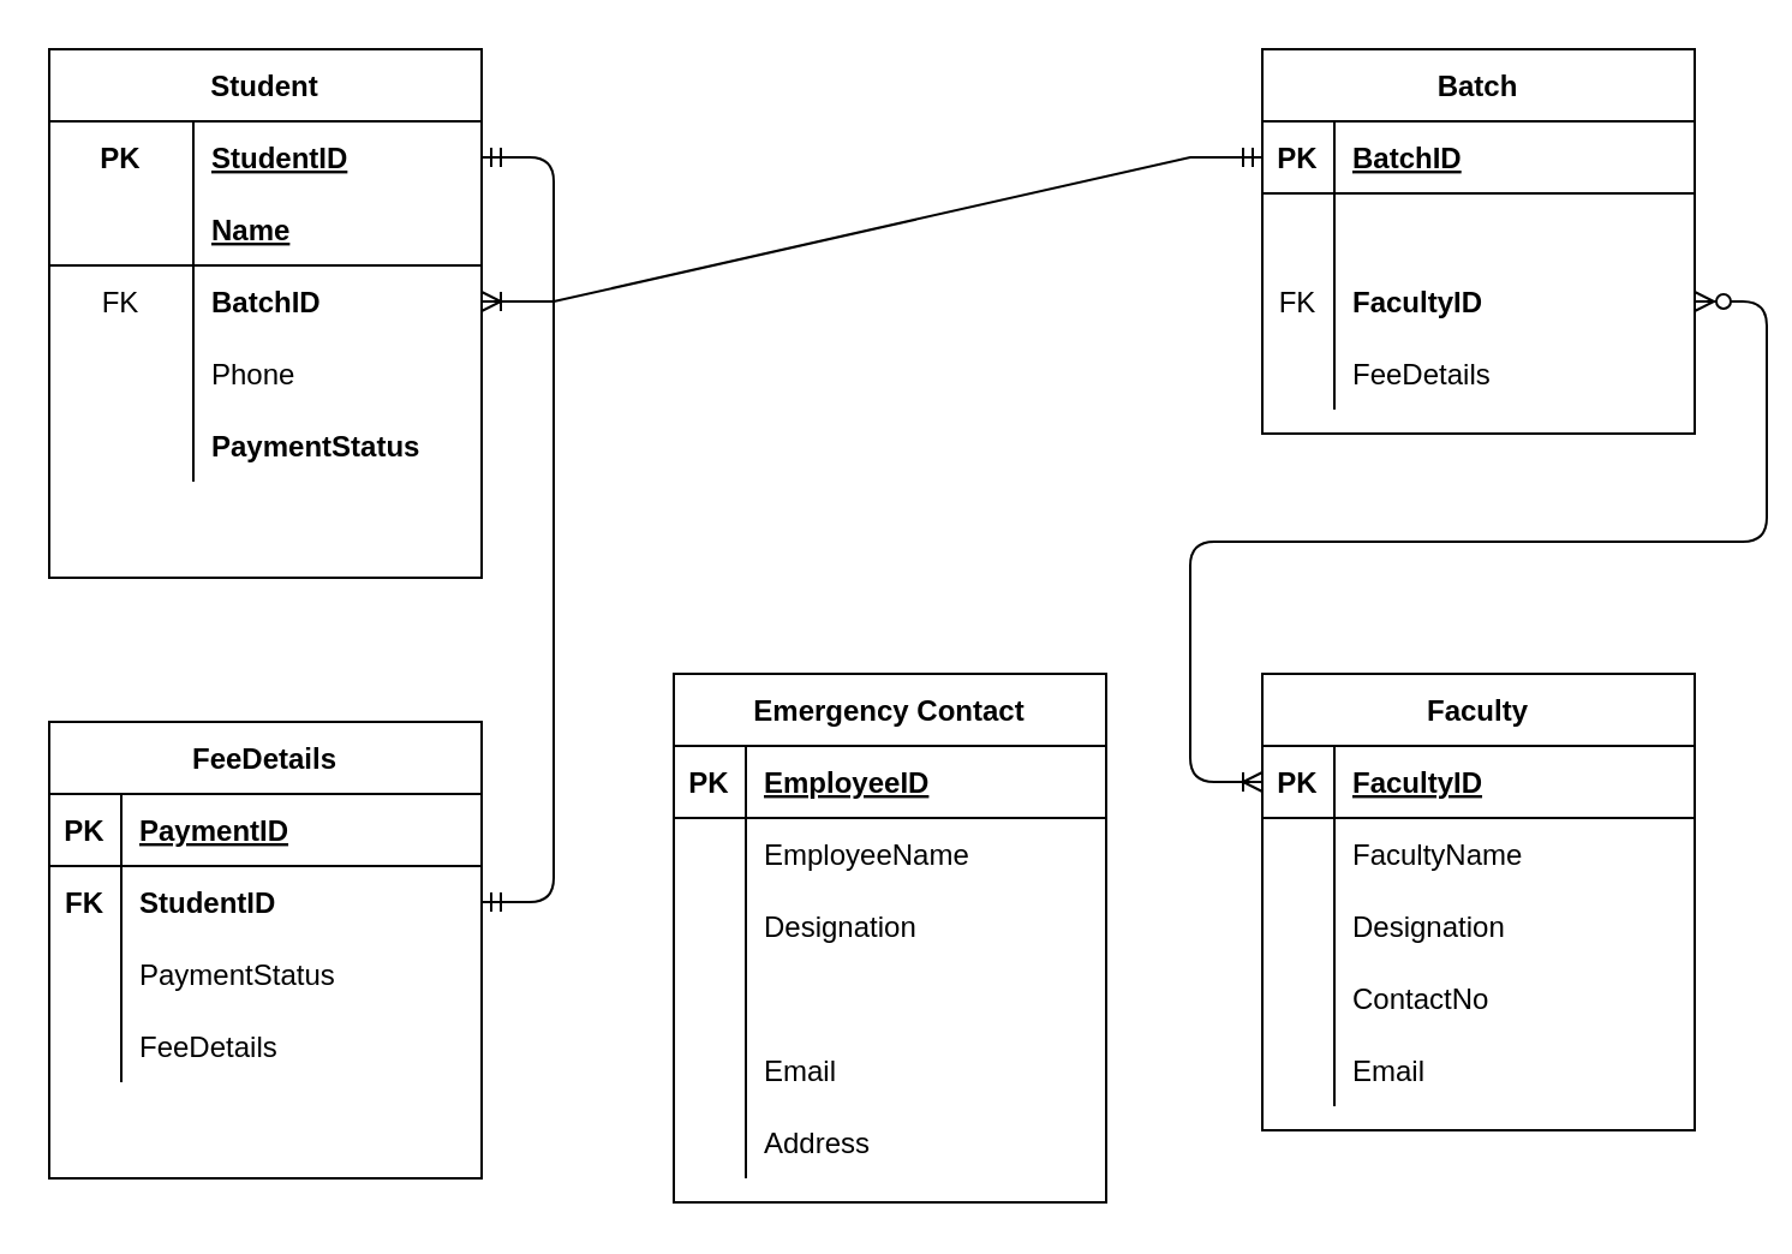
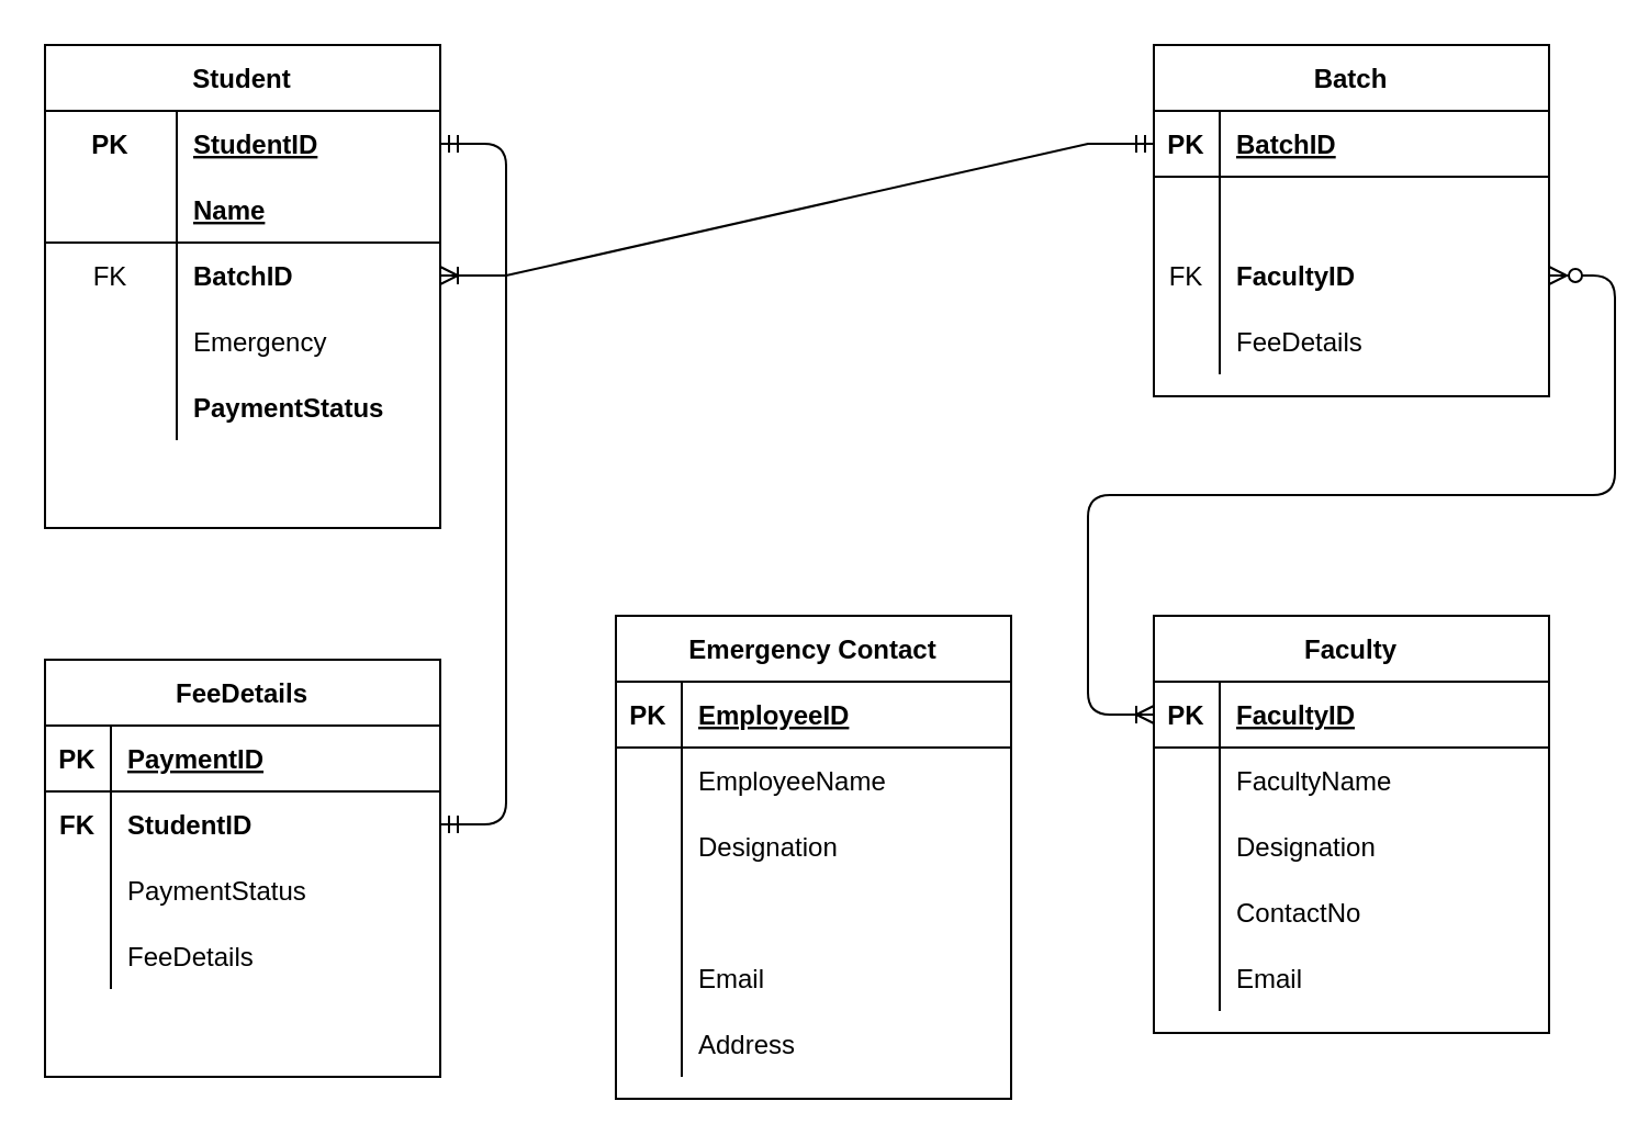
  <mxCell id="0" />
  <mxCell id="1" parent="0" />
  <mxCell id="2" value="Student" style="shape=table;startSize=30;container=1;collapsible=1;childLayout=tableLayout;fixedRows=1;rowLines=0;fontStyle=1;align=center;resizeLast=1;" parent="1" vertex="1"><mxGeometry x="20" y="20" width="180" height="220" as="geometry" /></mxCell>
  <mxCell id="3" value="" style="shape=partialRectangle;collapsible=0;dropTarget=0;pointerEvents=0;fillColor=none;top=0;left=0;bottom=0;right=0;points=[[0,0.5],[1,0.5]];portConstraint=eastwest;" parent="2" vertex="1"><mxGeometry y="30" width="180" height="30" as="geometry" /></mxCell>
  <mxCell id="4" value="PK" style="shape=partialRectangle;connectable=0;fillColor=none;top=0;left=0;bottom=0;right=0;fontStyle=1;overflow=hidden;" parent="3" vertex="1"><mxGeometry width="60" height="30" as="geometry" /></mxCell>
  <mxCell id="5" value="StudentID" style="shape=partialRectangle;connectable=0;fillColor=none;top=0;left=0;bottom=0;right=0;align=left;spacingLeft=6;fontStyle=5;overflow=hidden;" parent="3" vertex="1"><mxGeometry x="60" width="120" height="30" as="geometry" /></mxCell>
  <mxCell id="6" value="" style="shape=partialRectangle;collapsible=0;dropTarget=0;pointerEvents=0;fillColor=none;top=0;left=0;bottom=1;right=0;points=[[0,0.5],[1,0.5]];portConstraint=eastwest;" parent="2" vertex="1"><mxGeometry y="60" width="180" height="30" as="geometry" /></mxCell>
  <mxCell id="7" value="" style="shape=partialRectangle;connectable=0;fillColor=none;top=0;left=0;bottom=0;right=0;fontStyle=1;overflow=hidden;" parent="6" vertex="1"><mxGeometry width="60" height="30" as="geometry" /></mxCell>
  <mxCell id="8" value="Name" style="shape=partialRectangle;connectable=0;fillColor=none;top=0;left=0;bottom=0;right=0;align=left;spacingLeft=6;fontStyle=5;overflow=hidden;" parent="6" vertex="1"><mxGeometry x="60" width="120" height="30" as="geometry" /></mxCell>
  <mxCell id="9" value="" style="shape=partialRectangle;collapsible=0;dropTarget=0;pointerEvents=0;fillColor=none;top=0;left=0;bottom=0;right=0;points=[[0,0.5],[1,0.5]];portConstraint=eastwest;" parent="2" vertex="1"><mxGeometry y="90" width="180" height="30" as="geometry" /></mxCell>
  <mxCell id="10" value="FK" style="shape=partialRectangle;connectable=0;fillColor=none;top=0;left=0;bottom=0;right=0;editable=1;overflow=hidden;" parent="9" vertex="1"><mxGeometry width="60" height="30" as="geometry" /></mxCell>
  <mxCell id="11" value="BatchID" style="shape=partialRectangle;connectable=0;fillColor=none;top=0;left=0;bottom=0;right=0;align=left;spacingLeft=6;overflow=hidden;fontStyle=1" parent="9" vertex="1"><mxGeometry x="60" width="120" height="30" as="geometry" /></mxCell>
  <mxCell id="12" value="" style="shape=partialRectangle;collapsible=0;dropTarget=0;pointerEvents=0;fillColor=none;top=0;left=0;bottom=0;right=0;points=[[0,0.5],[1,0.5]];portConstraint=eastwest;" parent="2" vertex="1"><mxGeometry y="120" width="180" height="30" as="geometry" /></mxCell>
  <mxCell id="13" value="" style="shape=partialRectangle;connectable=0;fillColor=none;top=0;left=0;bottom=0;right=0;editable=1;overflow=hidden;" parent="12" vertex="1"><mxGeometry width="60" height="30" as="geometry" /></mxCell>
- <mxCell id="14" value="Phone" style="shape=partialRectangle;connectable=0;fillColor=none;top=0;left=0;bottom=0;right=0;align=left;spacingLeft=6;overflow=hidden;" parent="12" vertex="1"><mxGeometry x="60" width="120" height="30" as="geometry" /></mxCell>
+ <mxCell id="14" value="Emergency" style="shape=partialRectangle;connectable=0;fillColor=none;top=0;left=0;bottom=0;right=0;align=left;spacingLeft=6;overflow=hidden;" parent="12" vertex="1"><mxGeometry x="60" width="120" height="30" as="geometry" /></mxCell>
  <mxCell id="15" value="" style="shape=partialRectangle;collapsible=0;dropTarget=0;pointerEvents=0;fillColor=none;top=0;left=0;bottom=0;right=0;points=[[0,0.5],[1,0.5]];portConstraint=eastwest;" vertex="1" parent="2"><mxGeometry y="150" width="180" height="30" as="geometry" /></mxCell>
  <mxCell id="16" value="" style="shape=partialRectangle;connectable=0;fillColor=none;top=0;left=0;bottom=0;right=0;editable=1;overflow=hidden;" vertex="1" parent="15"><mxGeometry width="60" height="30" as="geometry" /></mxCell>
  <mxCell id="17" value="PaymentStatus" style="shape=partialRectangle;connectable=0;fillColor=none;top=0;left=0;bottom=0;right=0;align=left;spacingLeft=6;overflow=hidden;fontStyle=1" vertex="1" parent="15"><mxGeometry x="60" width="120" height="30" as="geometry" /></mxCell>
  <mxCell id="18" value="Faculty" style="shape=table;startSize=30;container=1;collapsible=1;childLayout=tableLayout;fixedRows=1;rowLines=0;fontStyle=1;align=center;resizeLast=1;" parent="1" vertex="1"><mxGeometry x="525" y="280" width="180" height="190" as="geometry" /></mxCell>
  <mxCell id="19" value="" style="shape=partialRectangle;collapsible=0;dropTarget=0;pointerEvents=0;fillColor=none;top=0;left=0;bottom=1;right=0;points=[[0,0.5],[1,0.5]];portConstraint=eastwest;" parent="18" vertex="1"><mxGeometry y="30" width="180" height="30" as="geometry" /></mxCell>
  <mxCell id="20" value="PK" style="shape=partialRectangle;connectable=0;fillColor=none;top=0;left=0;bottom=0;right=0;fontStyle=1;overflow=hidden;" parent="19" vertex="1"><mxGeometry width="30" height="30" as="geometry" /></mxCell>
  <mxCell id="21" value="FacultyID" style="shape=partialRectangle;connectable=0;fillColor=none;top=0;left=0;bottom=0;right=0;align=left;spacingLeft=6;fontStyle=5;overflow=hidden;" parent="19" vertex="1"><mxGeometry x="30" width="150" height="30" as="geometry" /></mxCell>
  <mxCell id="22" value="" style="shape=partialRectangle;collapsible=0;dropTarget=0;pointerEvents=0;fillColor=none;top=0;left=0;bottom=0;right=0;points=[[0,0.5],[1,0.5]];portConstraint=eastwest;" parent="18" vertex="1"><mxGeometry y="60" width="180" height="30" as="geometry" /></mxCell>
  <mxCell id="23" value="" style="shape=partialRectangle;connectable=0;fillColor=none;top=0;left=0;bottom=0;right=0;editable=1;overflow=hidden;" parent="22" vertex="1"><mxGeometry width="30" height="30" as="geometry" /></mxCell>
  <mxCell id="24" value="FacultyName" style="shape=partialRectangle;connectable=0;fillColor=none;top=0;left=0;bottom=0;right=0;align=left;spacingLeft=6;overflow=hidden;" parent="22" vertex="1"><mxGeometry x="30" width="150" height="30" as="geometry" /></mxCell>
  <mxCell id="25" value="" style="shape=partialRectangle;collapsible=0;dropTarget=0;pointerEvents=0;fillColor=none;top=0;left=0;bottom=0;right=0;points=[[0,0.5],[1,0.5]];portConstraint=eastwest;" parent="18" vertex="1"><mxGeometry y="90" width="180" height="30" as="geometry" /></mxCell>
  <mxCell id="26" value="" style="shape=partialRectangle;connectable=0;fillColor=none;top=0;left=0;bottom=0;right=0;editable=1;overflow=hidden;" parent="25" vertex="1"><mxGeometry width="30" height="30" as="geometry" /></mxCell>
  <mxCell id="27" value="Designation" style="shape=partialRectangle;connectable=0;fillColor=none;top=0;left=0;bottom=0;right=0;align=left;spacingLeft=6;overflow=hidden;" parent="25" vertex="1"><mxGeometry x="30" width="150" height="30" as="geometry" /></mxCell>
  <mxCell id="28" value="" style="shape=partialRectangle;collapsible=0;dropTarget=0;pointerEvents=0;fillColor=none;top=0;left=0;bottom=0;right=0;points=[[0,0.5],[1,0.5]];portConstraint=eastwest;" parent="18" vertex="1"><mxGeometry y="120" width="180" height="30" as="geometry" /></mxCell>
  <mxCell id="29" value="" style="shape=partialRectangle;connectable=0;fillColor=none;top=0;left=0;bottom=0;right=0;editable=1;overflow=hidden;" parent="28" vertex="1"><mxGeometry width="30" height="30" as="geometry" /></mxCell>
  <mxCell id="30" value="ContactNo" style="shape=partialRectangle;connectable=0;fillColor=none;top=0;left=0;bottom=0;right=0;align=left;spacingLeft=6;overflow=hidden;" parent="28" vertex="1"><mxGeometry x="30" width="150" height="30" as="geometry" /></mxCell>
  <mxCell id="31" value="" style="shape=partialRectangle;collapsible=0;dropTarget=0;pointerEvents=0;fillColor=none;top=0;left=0;bottom=0;right=0;points=[[0,0.5],[1,0.5]];portConstraint=eastwest;" parent="18" vertex="1"><mxGeometry y="150" width="180" height="30" as="geometry" /></mxCell>
  <mxCell id="32" value="" style="shape=partialRectangle;connectable=0;fillColor=none;top=0;left=0;bottom=0;right=0;fontStyle=0;overflow=hidden;" parent="31" vertex="1"><mxGeometry width="30" height="30" as="geometry" /></mxCell>
  <mxCell id="33" value="Email" style="shape=partialRectangle;connectable=0;fillColor=none;top=0;left=0;bottom=0;right=0;align=left;spacingLeft=6;fontStyle=0;overflow=hidden;" parent="31" vertex="1"><mxGeometry x="30" width="150" height="30" as="geometry" /></mxCell>
  <mxCell id="34" value="FeeDetails" style="shape=table;startSize=30;container=1;collapsible=1;childLayout=tableLayout;fixedRows=1;rowLines=0;fontStyle=1;align=center;resizeLast=1;" parent="1" vertex="1"><mxGeometry x="20" y="300" width="180" height="190" as="geometry" /></mxCell>
  <mxCell id="35" value="" style="shape=partialRectangle;collapsible=0;dropTarget=0;pointerEvents=0;fillColor=none;top=0;left=0;bottom=1;right=0;points=[[0,0.5],[1,0.5]];portConstraint=eastwest;" parent="34" vertex="1"><mxGeometry y="30" width="180" height="30" as="geometry" /></mxCell>
  <mxCell id="36" value="PK" style="shape=partialRectangle;connectable=0;fillColor=none;top=0;left=0;bottom=0;right=0;fontStyle=1;overflow=hidden;" parent="35" vertex="1"><mxGeometry width="30" height="30" as="geometry" /></mxCell>
  <mxCell id="37" value="PaymentID" style="shape=partialRectangle;connectable=0;fillColor=none;top=0;left=0;bottom=0;right=0;align=left;spacingLeft=6;fontStyle=5;overflow=hidden;" parent="35" vertex="1"><mxGeometry x="30" width="150" height="30" as="geometry" /></mxCell>
  <mxCell id="38" value="" style="shape=partialRectangle;collapsible=0;dropTarget=0;pointerEvents=0;fillColor=none;top=0;left=0;bottom=0;right=0;points=[[0,0.5],[1,0.5]];portConstraint=eastwest;" parent="34" vertex="1"><mxGeometry y="60" width="180" height="30" as="geometry" /></mxCell>
  <mxCell id="39" value="FK" style="shape=partialRectangle;connectable=0;fillColor=none;top=0;left=0;bottom=0;right=0;editable=1;overflow=hidden;fontStyle=1" parent="38" vertex="1"><mxGeometry width="30" height="30" as="geometry" /></mxCell>
  <mxCell id="40" value="StudentID" style="shape=partialRectangle;connectable=0;fillColor=none;top=0;left=0;bottom=0;right=0;align=left;spacingLeft=6;overflow=hidden;fontStyle=1" parent="38" vertex="1"><mxGeometry x="30" width="150" height="30" as="geometry" /></mxCell>
  <mxCell id="41" value="" style="shape=partialRectangle;collapsible=0;dropTarget=0;pointerEvents=0;fillColor=none;top=0;left=0;bottom=0;right=0;points=[[0,0.5],[1,0.5]];portConstraint=eastwest;" parent="34" vertex="1"><mxGeometry y="90" width="180" height="30" as="geometry" /></mxCell>
  <mxCell id="42" value="" style="shape=partialRectangle;connectable=0;fillColor=none;top=0;left=0;bottom=0;right=0;editable=1;overflow=hidden;" parent="41" vertex="1"><mxGeometry width="30" height="30" as="geometry" /></mxCell>
  <mxCell id="43" value="PaymentStatus" style="shape=partialRectangle;connectable=0;fillColor=none;top=0;left=0;bottom=0;right=0;align=left;spacingLeft=6;overflow=hidden;" parent="41" vertex="1"><mxGeometry x="30" width="150" height="30" as="geometry" /></mxCell>
  <mxCell id="44" value="" style="shape=partialRectangle;collapsible=0;dropTarget=0;pointerEvents=0;fillColor=none;top=0;left=0;bottom=0;right=0;points=[[0,0.5],[1,0.5]];portConstraint=eastwest;" parent="34" vertex="1"><mxGeometry y="120" width="180" height="30" as="geometry" /></mxCell>
  <mxCell id="45" value="" style="shape=partialRectangle;connectable=0;fillColor=none;top=0;left=0;bottom=0;right=0;editable=1;overflow=hidden;" parent="44" vertex="1"><mxGeometry width="30" height="30" as="geometry" /></mxCell>
  <mxCell id="46" value="FeeDetails" style="shape=partialRectangle;connectable=0;fillColor=none;top=0;left=0;bottom=0;right=0;align=left;spacingLeft=6;overflow=hidden;" parent="44" vertex="1"><mxGeometry x="30" width="150" height="30" as="geometry" /></mxCell>
  <mxCell id="47" value="Batch" style="shape=table;startSize=30;container=1;collapsible=1;childLayout=tableLayout;fixedRows=1;rowLines=0;fontStyle=1;align=center;resizeLast=1;" parent="1" vertex="1"><mxGeometry x="525" y="20" width="180" height="160" as="geometry" /></mxCell>
  <mxCell id="48" value="" style="shape=partialRectangle;collapsible=0;dropTarget=0;pointerEvents=0;fillColor=none;top=0;left=0;bottom=1;right=0;points=[[0,0.5],[1,0.5]];portConstraint=eastwest;" parent="47" vertex="1"><mxGeometry y="30" width="180" height="30" as="geometry" /></mxCell>
  <mxCell id="49" value="PK" style="shape=partialRectangle;connectable=0;fillColor=none;top=0;left=0;bottom=0;right=0;fontStyle=1;overflow=hidden;" parent="48" vertex="1"><mxGeometry width="30" height="30" as="geometry" /></mxCell>
  <mxCell id="50" value="BatchID" style="shape=partialRectangle;connectable=0;fillColor=none;top=0;left=0;bottom=0;right=0;align=left;spacingLeft=6;fontStyle=5;overflow=hidden;" parent="48" vertex="1"><mxGeometry x="30" width="150" height="30" as="geometry" /></mxCell>
  <mxCell id="51" value="" style="shape=partialRectangle;collapsible=0;dropTarget=0;pointerEvents=0;fillColor=none;top=0;left=0;bottom=0;right=0;points=[[0,0.5],[1,0.5]];portConstraint=eastwest;" parent="47" vertex="1"><mxGeometry y="60" width="180" height="30" as="geometry" /></mxCell>
  <mxCell id="52" value="" style="shape=partialRectangle;connectable=0;fillColor=none;top=0;left=0;bottom=0;right=0;editable=1;overflow=hidden;" parent="51" vertex="1"><mxGeometry width="30" height="30" as="geometry" /></mxCell>
  <mxCell id="53" value="" style="shape=partialRectangle;collapsible=0;dropTarget=0;pointerEvents=0;fillColor=none;top=0;left=0;bottom=0;right=0;points=[[0,0.5],[1,0.5]];portConstraint=eastwest;" parent="47" vertex="1"><mxGeometry y="90" width="180" height="30" as="geometry" /></mxCell>
  <mxCell id="54" value="FK" style="shape=partialRectangle;connectable=0;fillColor=none;top=0;left=0;bottom=0;right=0;editable=1;overflow=hidden;" parent="53" vertex="1"><mxGeometry width="30" height="30" as="geometry" /></mxCell>
  <mxCell id="55" value="FacultyID" style="shape=partialRectangle;connectable=0;fillColor=none;top=0;left=0;bottom=0;right=0;align=left;spacingLeft=6;overflow=hidden;fontStyle=1" parent="53" vertex="1"><mxGeometry x="30" width="150" height="30" as="geometry" /></mxCell>
  <mxCell id="56" value="" style="shape=partialRectangle;collapsible=0;dropTarget=0;pointerEvents=0;fillColor=none;top=0;left=0;bottom=0;right=0;points=[[0,0.5],[1,0.5]];portConstraint=eastwest;" parent="47" vertex="1"><mxGeometry y="120" width="180" height="30" as="geometry" /></mxCell>
  <mxCell id="57" value="" style="shape=partialRectangle;connectable=0;fillColor=none;top=0;left=0;bottom=0;right=0;editable=1;overflow=hidden;" parent="56" vertex="1"><mxGeometry width="30" height="30" as="geometry" /></mxCell>
  <mxCell id="58" value="FeeDetails" style="shape=partialRectangle;connectable=0;fillColor=none;top=0;left=0;bottom=0;right=0;align=left;spacingLeft=6;overflow=hidden;" parent="56" vertex="1"><mxGeometry x="30" width="150" height="30" as="geometry" /></mxCell>
  <mxCell id="59" value="Emergency Contact" style="shape=table;startSize=30;container=1;collapsible=1;childLayout=tableLayout;fixedRows=1;rowLines=0;fontStyle=1;align=center;resizeLast=1;" vertex="1" parent="1"><mxGeometry x="280" y="280" width="180" height="220" as="geometry" /></mxCell>
  <mxCell id="60" value="" style="shape=partialRectangle;collapsible=0;dropTarget=0;pointerEvents=0;fillColor=none;top=0;left=0;bottom=1;right=0;points=[[0,0.5],[1,0.5]];portConstraint=eastwest;" vertex="1" parent="59"><mxGeometry y="30" width="180" height="30" as="geometry" /></mxCell>
  <mxCell id="61" value="PK" style="shape=partialRectangle;connectable=0;fillColor=none;top=0;left=0;bottom=0;right=0;fontStyle=1;overflow=hidden;" vertex="1" parent="60"><mxGeometry width="30" height="30" as="geometry" /></mxCell>
  <mxCell id="62" value="EmployeeID" style="shape=partialRectangle;connectable=0;fillColor=none;top=0;left=0;bottom=0;right=0;align=left;spacingLeft=6;fontStyle=5;overflow=hidden;" vertex="1" parent="60"><mxGeometry x="30" width="150" height="30" as="geometry" /></mxCell>
  <mxCell id="63" value="" style="shape=partialRectangle;collapsible=0;dropTarget=0;pointerEvents=0;fillColor=none;top=0;left=0;bottom=0;right=0;points=[[0,0.5],[1,0.5]];portConstraint=eastwest;" vertex="1" parent="59"><mxGeometry y="60" width="180" height="30" as="geometry" /></mxCell>
  <mxCell id="64" value="" style="shape=partialRectangle;connectable=0;fillColor=none;top=0;left=0;bottom=0;right=0;editable=1;overflow=hidden;" vertex="1" parent="63"><mxGeometry width="30" height="30" as="geometry" /></mxCell>
  <mxCell id="65" value="EmployeeName" style="shape=partialRectangle;connectable=0;fillColor=none;top=0;left=0;bottom=0;right=0;align=left;spacingLeft=6;overflow=hidden;" vertex="1" parent="63"><mxGeometry x="30" width="150" height="30" as="geometry" /></mxCell>
  <mxCell id="66" value="" style="shape=partialRectangle;collapsible=0;dropTarget=0;pointerEvents=0;fillColor=none;top=0;left=0;bottom=0;right=0;points=[[0,0.5],[1,0.5]];portConstraint=eastwest;" vertex="1" parent="59"><mxGeometry y="90" width="180" height="30" as="geometry" /></mxCell>
  <mxCell id="67" value="" style="shape=partialRectangle;connectable=0;fillColor=none;top=0;left=0;bottom=0;right=0;editable=1;overflow=hidden;" vertex="1" parent="66"><mxGeometry width="30" height="30" as="geometry" /></mxCell>
  <mxCell id="68" value="Designation" style="shape=partialRectangle;connectable=0;fillColor=none;top=0;left=0;bottom=0;right=0;align=left;spacingLeft=6;overflow=hidden;" vertex="1" parent="66"><mxGeometry x="30" width="150" height="30" as="geometry" /></mxCell>
  <mxCell id="69" value="" style="shape=partialRectangle;collapsible=0;dropTarget=0;pointerEvents=0;fillColor=none;top=0;left=0;bottom=0;right=0;points=[[0,0.5],[1,0.5]];portConstraint=eastwest;" vertex="1" parent="59"><mxGeometry y="120" width="180" height="30" as="geometry" /></mxCell>
  <mxCell id="70" value="" style="shape=partialRectangle;connectable=0;fillColor=none;top=0;left=0;bottom=0;right=0;editable=1;overflow=hidden;" vertex="1" parent="69"><mxGeometry width="30" height="30" as="geometry" /></mxCell>
  <mxCell id="71" value="" style="shape=partialRectangle;collapsible=0;dropTarget=0;pointerEvents=0;fillColor=none;top=0;left=0;bottom=0;right=0;points=[[0,0.5],[1,0.5]];portConstraint=eastwest;" vertex="1" parent="59"><mxGeometry y="150" width="180" height="30" as="geometry" /></mxCell>
  <mxCell id="72" value="" style="shape=partialRectangle;connectable=0;fillColor=none;top=0;left=0;bottom=0;right=0;editable=1;overflow=hidden;" vertex="1" parent="71"><mxGeometry width="30" height="30" as="geometry" /></mxCell>
  <mxCell id="73" value="Email" style="shape=partialRectangle;connectable=0;fillColor=none;top=0;left=0;bottom=0;right=0;align=left;spacingLeft=6;overflow=hidden;" vertex="1" parent="71"><mxGeometry x="30" width="150" height="30" as="geometry" /></mxCell>
  <mxCell id="74" value="" style="shape=partialRectangle;collapsible=0;dropTarget=0;pointerEvents=0;fillColor=none;top=0;left=0;bottom=0;right=0;points=[[0,0.5],[1,0.5]];portConstraint=eastwest;" vertex="1" parent="59"><mxGeometry y="180" width="180" height="30" as="geometry" /></mxCell>
  <mxCell id="75" value="" style="shape=partialRectangle;connectable=0;fillColor=none;top=0;left=0;bottom=0;right=0;editable=1;overflow=hidden;" vertex="1" parent="74"><mxGeometry width="30" height="30" as="geometry" /></mxCell>
  <mxCell id="76" value="Address" style="shape=partialRectangle;connectable=0;fillColor=none;top=0;left=0;bottom=0;right=0;align=left;spacingLeft=6;overflow=hidden;" vertex="1" parent="74"><mxGeometry x="30" width="150" height="30" as="geometry" /></mxCell>
  <mxCell id="77" value="" style="edgeStyle=entityRelationEdgeStyle;fontSize=12;html=1;endArrow=ERoneToMany;startArrow=ERmandOne;strokeWidth=1;rounded=0;targetPerimeterSpacing=5;sourcePerimeterSpacing=5;exitX=0;exitY=0.5;exitDx=0;exitDy=0;entryX=1;entryY=0.5;entryDx=0;entryDy=0;" edge="1" parent="1" source="48" target="9"><mxGeometry width="100" height="100" relative="1" as="geometry"><mxPoint x="345" y="150" as="sourcePoint" /><mxPoint x="445" y="50" as="targetPoint" /></mxGeometry></mxCell>
  <mxCell id="78" value="" style="edgeStyle=entityRelationEdgeStyle;fontSize=12;html=1;endArrow=ERoneToMany;startArrow=ERzeroToMany;strokeWidth=1;" edge="1" parent="1" source="53"><mxGeometry width="100" height="100" relative="1" as="geometry"><mxPoint x="425" y="425" as="sourcePoint" /><mxPoint x="525" y="325" as="targetPoint" /></mxGeometry></mxCell>
  <mxCell id="79" value="" style="edgeStyle=entityRelationEdgeStyle;fontSize=12;html=1;endArrow=ERmandOne;startArrow=ERmandOne;strokeWidth=1;" edge="1" parent="1" target="3"><mxGeometry width="100" height="100" relative="1" as="geometry"><mxPoint x="200" y="375" as="sourcePoint" /><mxPoint x="15" y="70" as="targetPoint" /></mxGeometry></mxCell>
